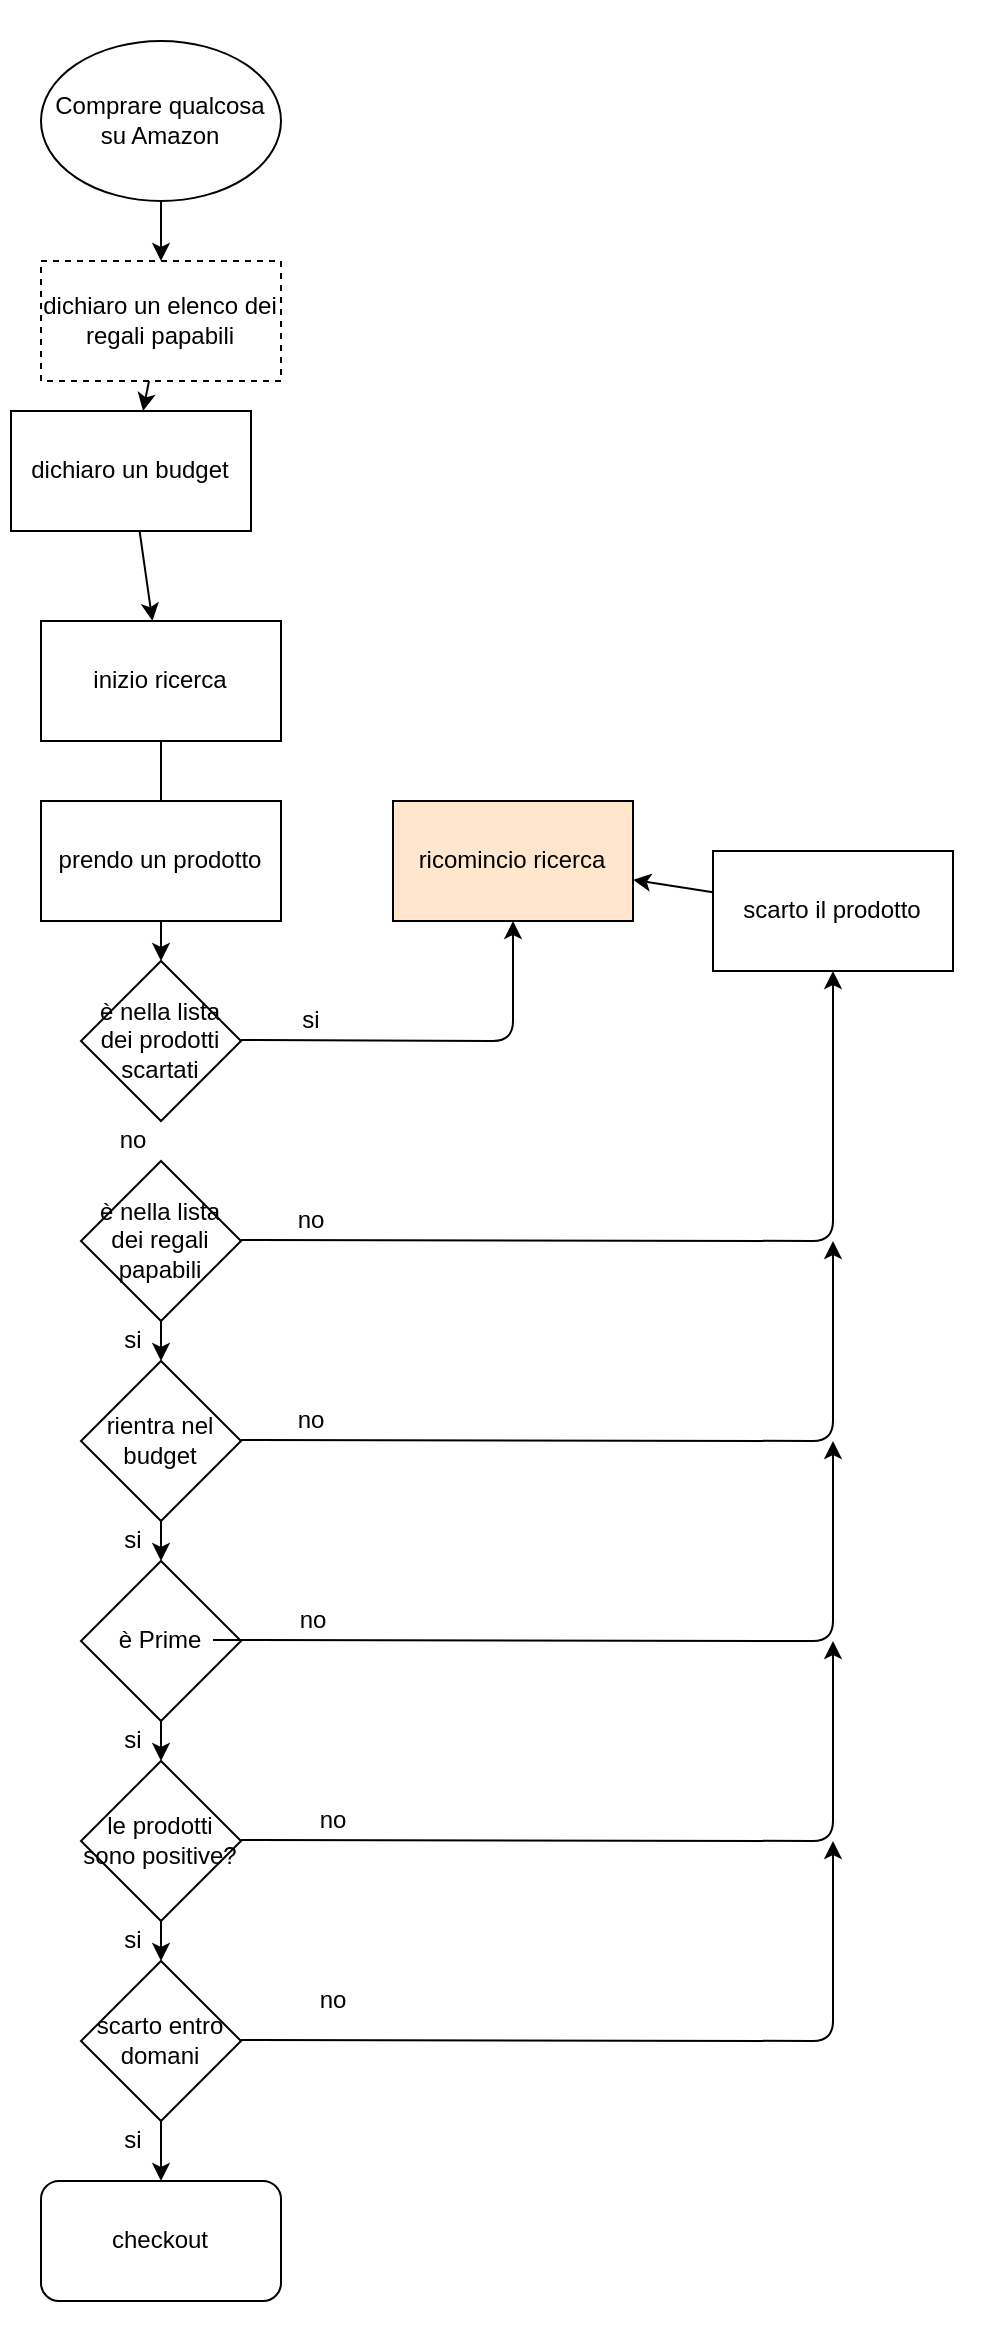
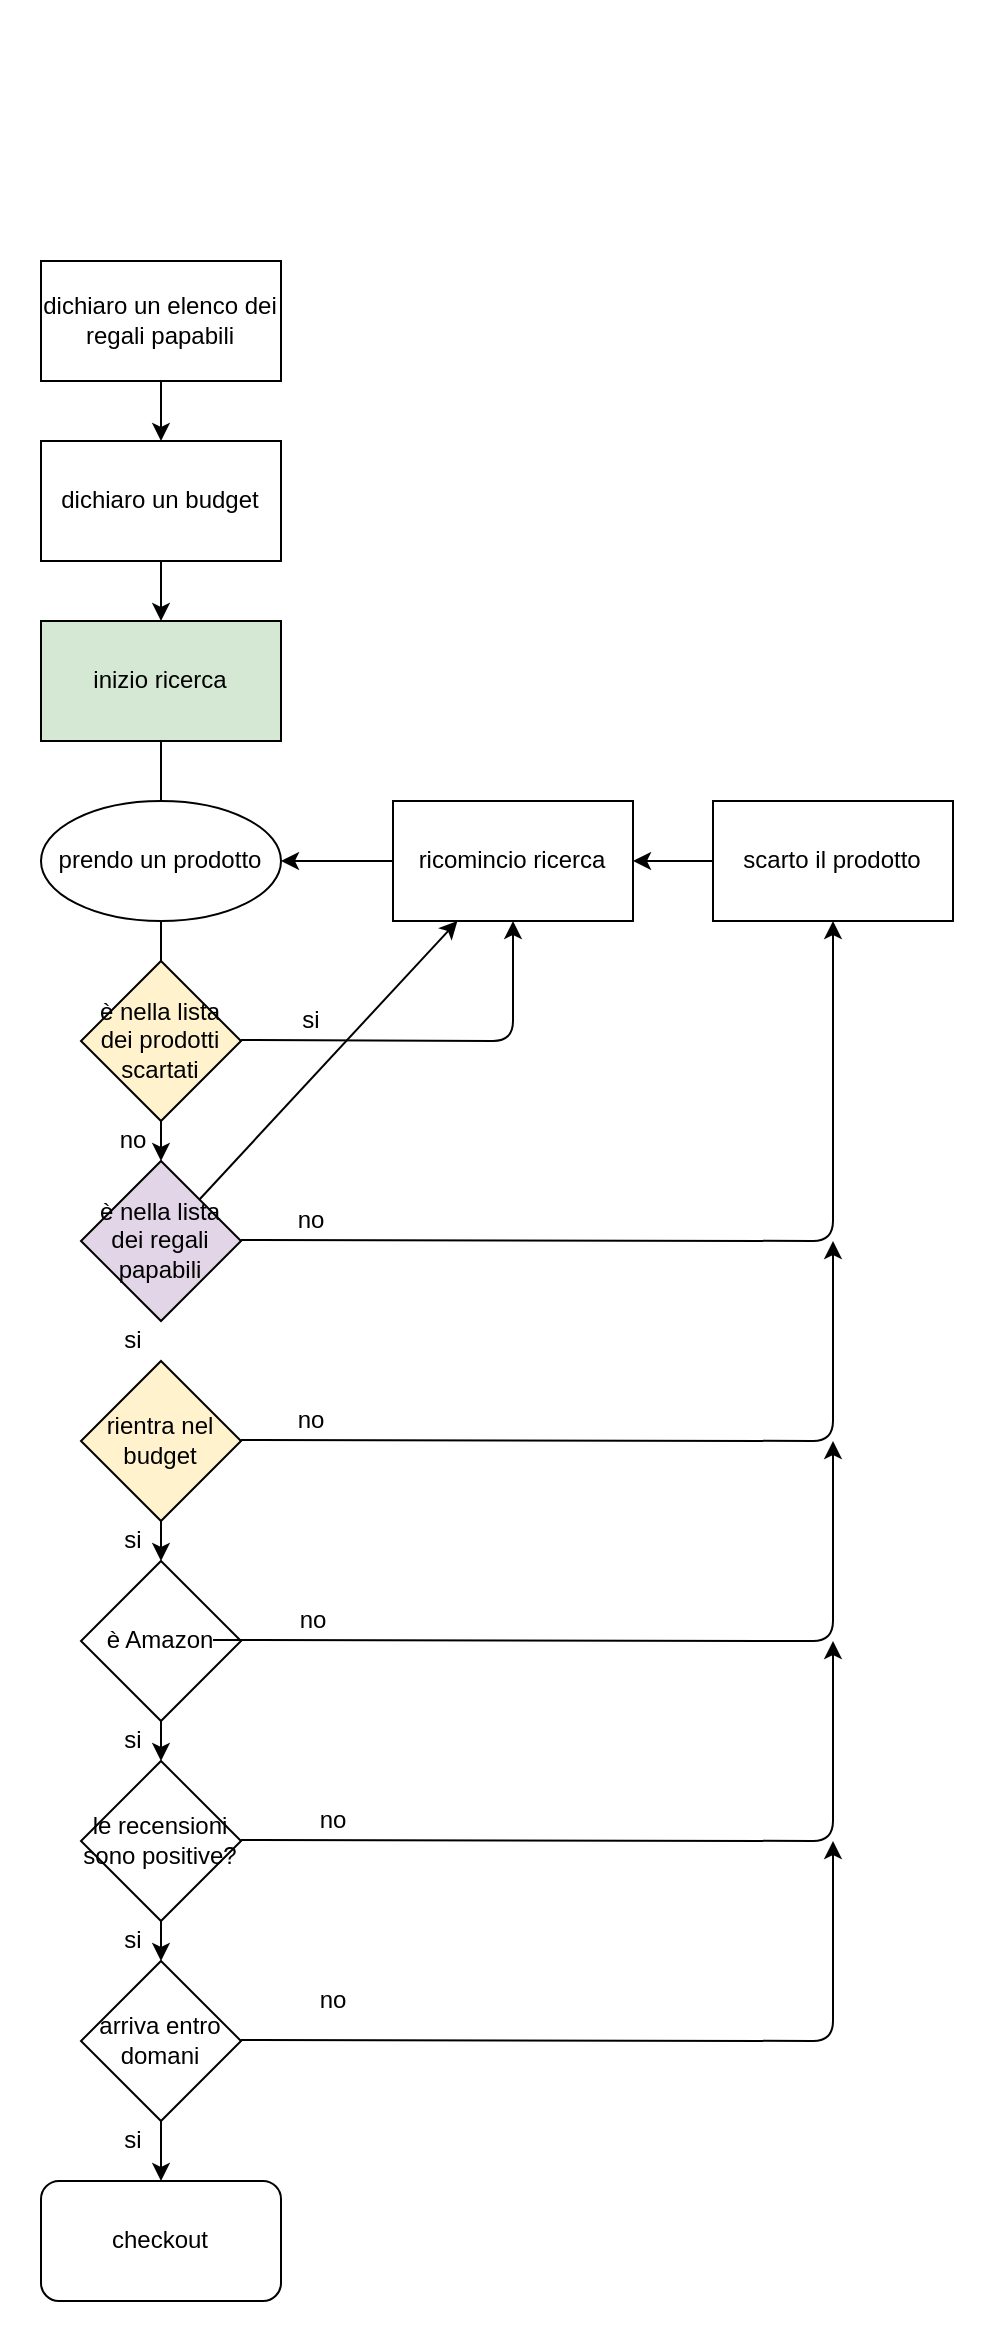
  <mxCell id="0" />
  <mxCell id="1" parent="0" />
- <mxCell id="2" value="" style="edgeStyle=none;html=1;" edge="1" parent="1" source="3" target="5"><mxGeometry relative="1" as="geometry" /></mxCell>
- <mxCell id="3" value="Comprare qualcosa su Amazon" style="ellipse;whiteSpace=wrap;html=1;" vertex="1" parent="1"><mxGeometry x="20" y="20" width="120" height="80" as="geometry" /></mxCell>
  <mxCell id="4" value="" style="edgeStyle=none;html=1;" edge="1" parent="1" source="5" target="7"><mxGeometry relative="1" as="geometry" /></mxCell>
- <mxCell id="5" value="dichiaro un elenco dei regali papabili" style="whiteSpace=wrap;html=1;dashed=1;" vertex="1" parent="1"><mxGeometry x="20" y="130" width="120" height="60" as="geometry" /></mxCell>
+ <mxCell id="5" value="dichiaro un elenco dei regali papabili" style="whiteSpace=wrap;html=1;" vertex="1" parent="1"><mxGeometry x="20" y="130" width="120" height="60" as="geometry" /></mxCell>
  <mxCell id="6" value="" style="edgeStyle=none;html=1;" edge="1" parent="1" source="7" target="9"><mxGeometry relative="1" as="geometry" /></mxCell>
- <mxCell id="7" value="dichiaro un budget" style="whiteSpace=wrap;html=1;" vertex="1" parent="1"><mxGeometry x="5" y="205" width="120" height="60" as="geometry" /></mxCell>
+ <mxCell id="7" value="dichiaro un budget" style="whiteSpace=wrap;html=1;" vertex="1" parent="1"><mxGeometry x="20" y="220" width="120" height="60" as="geometry" /></mxCell>
  <mxCell id="8" value="" style="edgeStyle=none;html=1;endArrow=none;" edge="1" parent="1" source="9" target="22"><mxGeometry relative="1" as="geometry" /></mxCell>
- <mxCell id="9" value="inizio ricerca" style="whiteSpace=wrap;html=1;" vertex="1" parent="1"><mxGeometry x="20" y="310" width="120" height="60" as="geometry" /></mxCell>
- <mxCell id="10" value="" style="edgeStyle=none;html=1;" edge="1" parent="1" source="11" target="13"><mxGeometry relative="1" as="geometry" /></mxCell>
- <mxCell id="11" value="è nella lista dei regali papabili" style="rhombus;whiteSpace=wrap;html=1;" vertex="1" parent="1"><mxGeometry x="40" y="580" width="80" height="80" as="geometry" /></mxCell>
+ <mxCell id="9" value="inizio ricerca" style="whiteSpace=wrap;html=1;fillColor=#d5e8d4;" vertex="1" parent="1"><mxGeometry x="20" y="310" width="120" height="60" as="geometry" /></mxCell>
+ <mxCell id="10" value="" style="edgeStyle=none;html=1;" edge="1" parent="1" source="11" target="24"><mxGeometry relative="1" as="geometry" /></mxCell>
+ <mxCell id="11" value="è nella lista dei regali papabili" style="rhombus;whiteSpace=wrap;html=1;fillColor=#e1d5e7;" vertex="1" parent="1"><mxGeometry x="40" y="580" width="80" height="80" as="geometry" /></mxCell>
  <mxCell id="12" value="" style="edgeStyle=none;html=1;" edge="1" parent="1" source="13" target="15"><mxGeometry relative="1" as="geometry" /></mxCell>
- <mxCell id="13" value="rientra nel budget" style="rhombus;whiteSpace=wrap;html=1;" vertex="1" parent="1"><mxGeometry x="40" y="680" width="80" height="80" as="geometry" /></mxCell>
+ <mxCell id="13" value="rientra nel budget" style="rhombus;whiteSpace=wrap;html=1;fillColor=#fff2cc;" vertex="1" parent="1"><mxGeometry x="40" y="680" width="80" height="80" as="geometry" /></mxCell>
  <mxCell id="14" value="" style="edgeStyle=none;html=1;" edge="1" parent="1" source="15" target="17"><mxGeometry relative="1" as="geometry" /></mxCell>
- <mxCell id="15" value="è Prime" style="rhombus;whiteSpace=wrap;html=1;" vertex="1" parent="1"><mxGeometry x="40" y="780" width="80" height="80" as="geometry" /></mxCell>
+ <mxCell id="15" value="è Amazon" style="rhombus;whiteSpace=wrap;html=1;" vertex="1" parent="1"><mxGeometry x="40" y="780" width="80" height="80" as="geometry" /></mxCell>
  <mxCell id="16" value="" style="edgeStyle=none;html=1;" edge="1" parent="1" source="17" target="19"><mxGeometry relative="1" as="geometry" /></mxCell>
- <mxCell id="17" value="le prodotti sono positive?" style="rhombus;whiteSpace=wrap;html=1;" vertex="1" parent="1"><mxGeometry x="40" y="880" width="80" height="80" as="geometry" /></mxCell>
+ <mxCell id="17" value="le recensioni sono positive?" style="rhombus;whiteSpace=wrap;html=1;" vertex="1" parent="1"><mxGeometry x="40" y="880" width="80" height="80" as="geometry" /></mxCell>
  <mxCell id="18" value="" style="edgeStyle=none;html=1;" edge="1" parent="1" source="19" target="20"><mxGeometry relative="1" as="geometry" /></mxCell>
- <mxCell id="19" value="scarto entro domani" style="rhombus;whiteSpace=wrap;html=1;" vertex="1" parent="1"><mxGeometry x="40" y="980" width="80" height="80" as="geometry" /></mxCell>
+ <mxCell id="19" value="arriva entro domani" style="rhombus;whiteSpace=wrap;html=1;" vertex="1" parent="1"><mxGeometry x="40" y="980" width="80" height="80" as="geometry" /></mxCell>
  <mxCell id="20" value="checkout" style="whiteSpace=wrap;html=1;rounded=1;" vertex="1" parent="1"><mxGeometry x="20" y="1090" width="120" height="60" as="geometry" /></mxCell>
- <mxCell id="21" value="" style="edgeStyle=none;html=1;" edge="1" parent="1" source="22" target="33"><mxGeometry relative="1" as="geometry" /></mxCell>
- <mxCell id="22" value="prendo un prodotto" style="whiteSpace=wrap;html=1;" vertex="1" parent="1"><mxGeometry x="20" y="400" width="120" height="60" as="geometry" /></mxCell>
- <mxCell id="24" value="ricomincio ricerca" style="rounded=0;whiteSpace=wrap;html=1;fillColor=#ffe6cc;" vertex="1" parent="1"><mxGeometry x="196" y="400" width="120" height="60" as="geometry" /></mxCell>
+ <mxCell id="21" value="" style="edgeStyle=none;html=1;endArrow=none;" edge="1" parent="1" source="22" target="33"><mxGeometry relative="1" as="geometry" /></mxCell>
+ <mxCell id="22" value="prendo un prodotto" style="ellipse;whiteSpace=wrap;html=1;" vertex="1" parent="1"><mxGeometry x="20" y="400" width="120" height="60" as="geometry" /></mxCell>
+ <mxCell id="23" value="" style="edgeStyle=none;html=1;" edge="1" parent="1" source="24" target="22"><mxGeometry relative="1" as="geometry" /></mxCell>
+ <mxCell id="24" value="ricomincio ricerca" style="rounded=0;whiteSpace=wrap;html=1;" vertex="1" parent="1"><mxGeometry x="196" y="400" width="120" height="60" as="geometry" /></mxCell>
  <mxCell id="25" value="" style="edgeStyle=none;html=1;" edge="1" parent="1" source="26" target="24"><mxGeometry relative="1" as="geometry" /></mxCell>
- <mxCell id="26" value="scarto il prodotto" style="rounded=0;whiteSpace=wrap;html=1;" vertex="1" parent="1"><mxGeometry x="356" y="425" width="120" height="60" as="geometry" /></mxCell>
+ <mxCell id="26" value="scarto il prodotto" style="rounded=0;whiteSpace=wrap;html=1;" vertex="1" parent="1"><mxGeometry x="356" y="400" width="120" height="60" as="geometry" /></mxCell>
  <mxCell id="27" value="" style="endArrow=classic;html=1;" edge="1" parent="1"><mxGeometry width="50" height="50" relative="1" as="geometry"><mxPoint x="120" y="1019.5" as="sourcePoint" /><mxPoint x="416" y="920" as="targetPoint" /><Array as="points"><mxPoint x="416" y="1020" /></Array></mxGeometry></mxCell>
  <mxCell id="28" value="" style="endArrow=classic;html=1;entryX=0.5;entryY=1;entryDx=0;entryDy=0;" edge="1" parent="1" target="24"><mxGeometry width="50" height="50" relative="1" as="geometry"><mxPoint x="120" y="519.5" as="sourcePoint" /><mxPoint x="220" y="519.5" as="targetPoint" /><Array as="points"><mxPoint x="256" y="520" /></Array></mxGeometry></mxCell>
  <mxCell id="29" value="" style="endArrow=classic;html=1;entryX=0.5;entryY=1;entryDx=0;entryDy=0;" edge="1" parent="1" target="26"><mxGeometry width="50" height="50" relative="1" as="geometry"><mxPoint x="120" y="619.5" as="sourcePoint" /><mxPoint x="220" y="619.5" as="targetPoint" /><Array as="points"><mxPoint x="416" y="620" /></Array></mxGeometry></mxCell>
  <mxCell id="30" value="" style="endArrow=classic;html=1;" edge="1" parent="1"><mxGeometry width="50" height="50" relative="1" as="geometry"><mxPoint x="120" y="719.5" as="sourcePoint" /><mxPoint x="416" y="620" as="targetPoint" /><Array as="points"><mxPoint x="416" y="720" /></Array></mxGeometry></mxCell>
  <mxCell id="31" value="" style="endArrow=classic;html=1;" edge="1" parent="1"><mxGeometry width="50" height="50" relative="1" as="geometry"><mxPoint x="106" y="819.5" as="sourcePoint" /><mxPoint x="416" y="720" as="targetPoint" /><Array as="points"><mxPoint x="416" y="820" /></Array></mxGeometry></mxCell>
- <mxCell id="33" value="è nella lista dei prodotti scartati" style="rhombus;whiteSpace=wrap;html=1;" vertex="1" parent="1"><mxGeometry x="40" y="480" width="80" height="80" as="geometry" /></mxCell>
+ <mxCell id="32" value="" style="edgeStyle=none;html=1;" edge="1" parent="1" source="33" target="11"><mxGeometry relative="1" as="geometry" /></mxCell>
+ <mxCell id="33" value="è nella lista dei prodotti scartati" style="rhombus;whiteSpace=wrap;html=1;fillColor=#fff2cc;" vertex="1" parent="1"><mxGeometry x="40" y="480" width="80" height="80" as="geometry" /></mxCell>
  <mxCell id="34" value="no" style="text;html=1;align=center;verticalAlign=middle;resizable=0;points=[];autosize=1;strokeColor=none;fillColor=none;" vertex="1" parent="1"><mxGeometry x="51" y="560" width="30" height="20" as="geometry" /></mxCell>
  <mxCell id="35" value="si" style="text;html=1;align=center;verticalAlign=middle;resizable=0;points=[];autosize=1;strokeColor=none;fillColor=none;" vertex="1" parent="1"><mxGeometry x="56" y="660" width="20" height="20" as="geometry" /></mxCell>
  <mxCell id="36" value="si" style="text;html=1;align=center;verticalAlign=middle;resizable=0;points=[];autosize=1;strokeColor=none;fillColor=none;" vertex="1" parent="1"><mxGeometry x="56" y="760" width="20" height="20" as="geometry" /></mxCell>
  <mxCell id="37" value="si" style="text;html=1;align=center;verticalAlign=middle;resizable=0;points=[];autosize=1;strokeColor=none;fillColor=none;" vertex="1" parent="1"><mxGeometry x="56" y="860" width="20" height="20" as="geometry" /></mxCell>
  <mxCell id="38" value="si" style="text;html=1;align=center;verticalAlign=middle;resizable=0;points=[];autosize=1;strokeColor=none;fillColor=none;" vertex="1" parent="1"><mxGeometry x="56" y="960" width="20" height="20" as="geometry" /></mxCell>
  <mxCell id="39" value="si" style="text;html=1;align=center;verticalAlign=middle;resizable=0;points=[];autosize=1;strokeColor=none;fillColor=none;" vertex="1" parent="1"><mxGeometry x="56" y="1060" width="20" height="20" as="geometry" /></mxCell>
  <mxCell id="40" value="" style="endArrow=classic;html=1;" edge="1" parent="1"><mxGeometry width="50" height="50" relative="1" as="geometry"><mxPoint x="120" y="919.5" as="sourcePoint" /><mxPoint x="416" y="820" as="targetPoint" /><Array as="points"><mxPoint x="416" y="920" /></Array></mxGeometry></mxCell>
  <mxCell id="41" value="si" style="text;html=1;align=center;verticalAlign=middle;resizable=0;points=[];autosize=1;strokeColor=none;fillColor=none;" vertex="1" parent="1"><mxGeometry x="145" y="500" width="20" height="20" as="geometry" /></mxCell>
  <mxCell id="42" value="no" style="text;html=1;align=center;verticalAlign=middle;resizable=0;points=[];autosize=1;strokeColor=none;fillColor=none;" vertex="1" parent="1"><mxGeometry x="140" y="600" width="30" height="20" as="geometry" /></mxCell>
  <mxCell id="43" value="no" style="text;html=1;align=center;verticalAlign=middle;resizable=0;points=[];autosize=1;strokeColor=none;fillColor=none;" vertex="1" parent="1"><mxGeometry x="140" y="700" width="30" height="20" as="geometry" /></mxCell>
  <mxCell id="44" value="no" style="text;html=1;align=center;verticalAlign=middle;resizable=0;points=[];autosize=1;strokeColor=none;fillColor=none;" vertex="1" parent="1"><mxGeometry x="141" y="800" width="30" height="20" as="geometry" /></mxCell>
  <mxCell id="45" value="no" style="text;html=1;align=center;verticalAlign=middle;resizable=0;points=[];autosize=1;strokeColor=none;fillColor=none;" vertex="1" parent="1"><mxGeometry x="151" y="900" width="30" height="20" as="geometry" /></mxCell>
  <mxCell id="46" value="no" style="text;html=1;align=center;verticalAlign=middle;resizable=0;points=[];autosize=1;strokeColor=none;fillColor=none;" vertex="1" parent="1"><mxGeometry x="151" y="990" width="30" height="20" as="geometry" /></mxCell>
